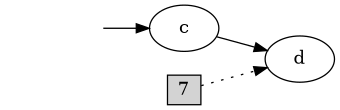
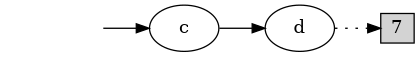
  digraph {
    rankdir=LR
    init__ [height=0 style=invis width=0]
    n2 [label=c]
    n3 [label=d]
    n4 [height=0.3 label=7 shape=box style=filled width=0.3]
    init__ -> n2
    n2 -> n3 [style=filled]
-   n4 -> n3 [style=dotted]
+   n3 -> n4 [style=dotted]
  }
